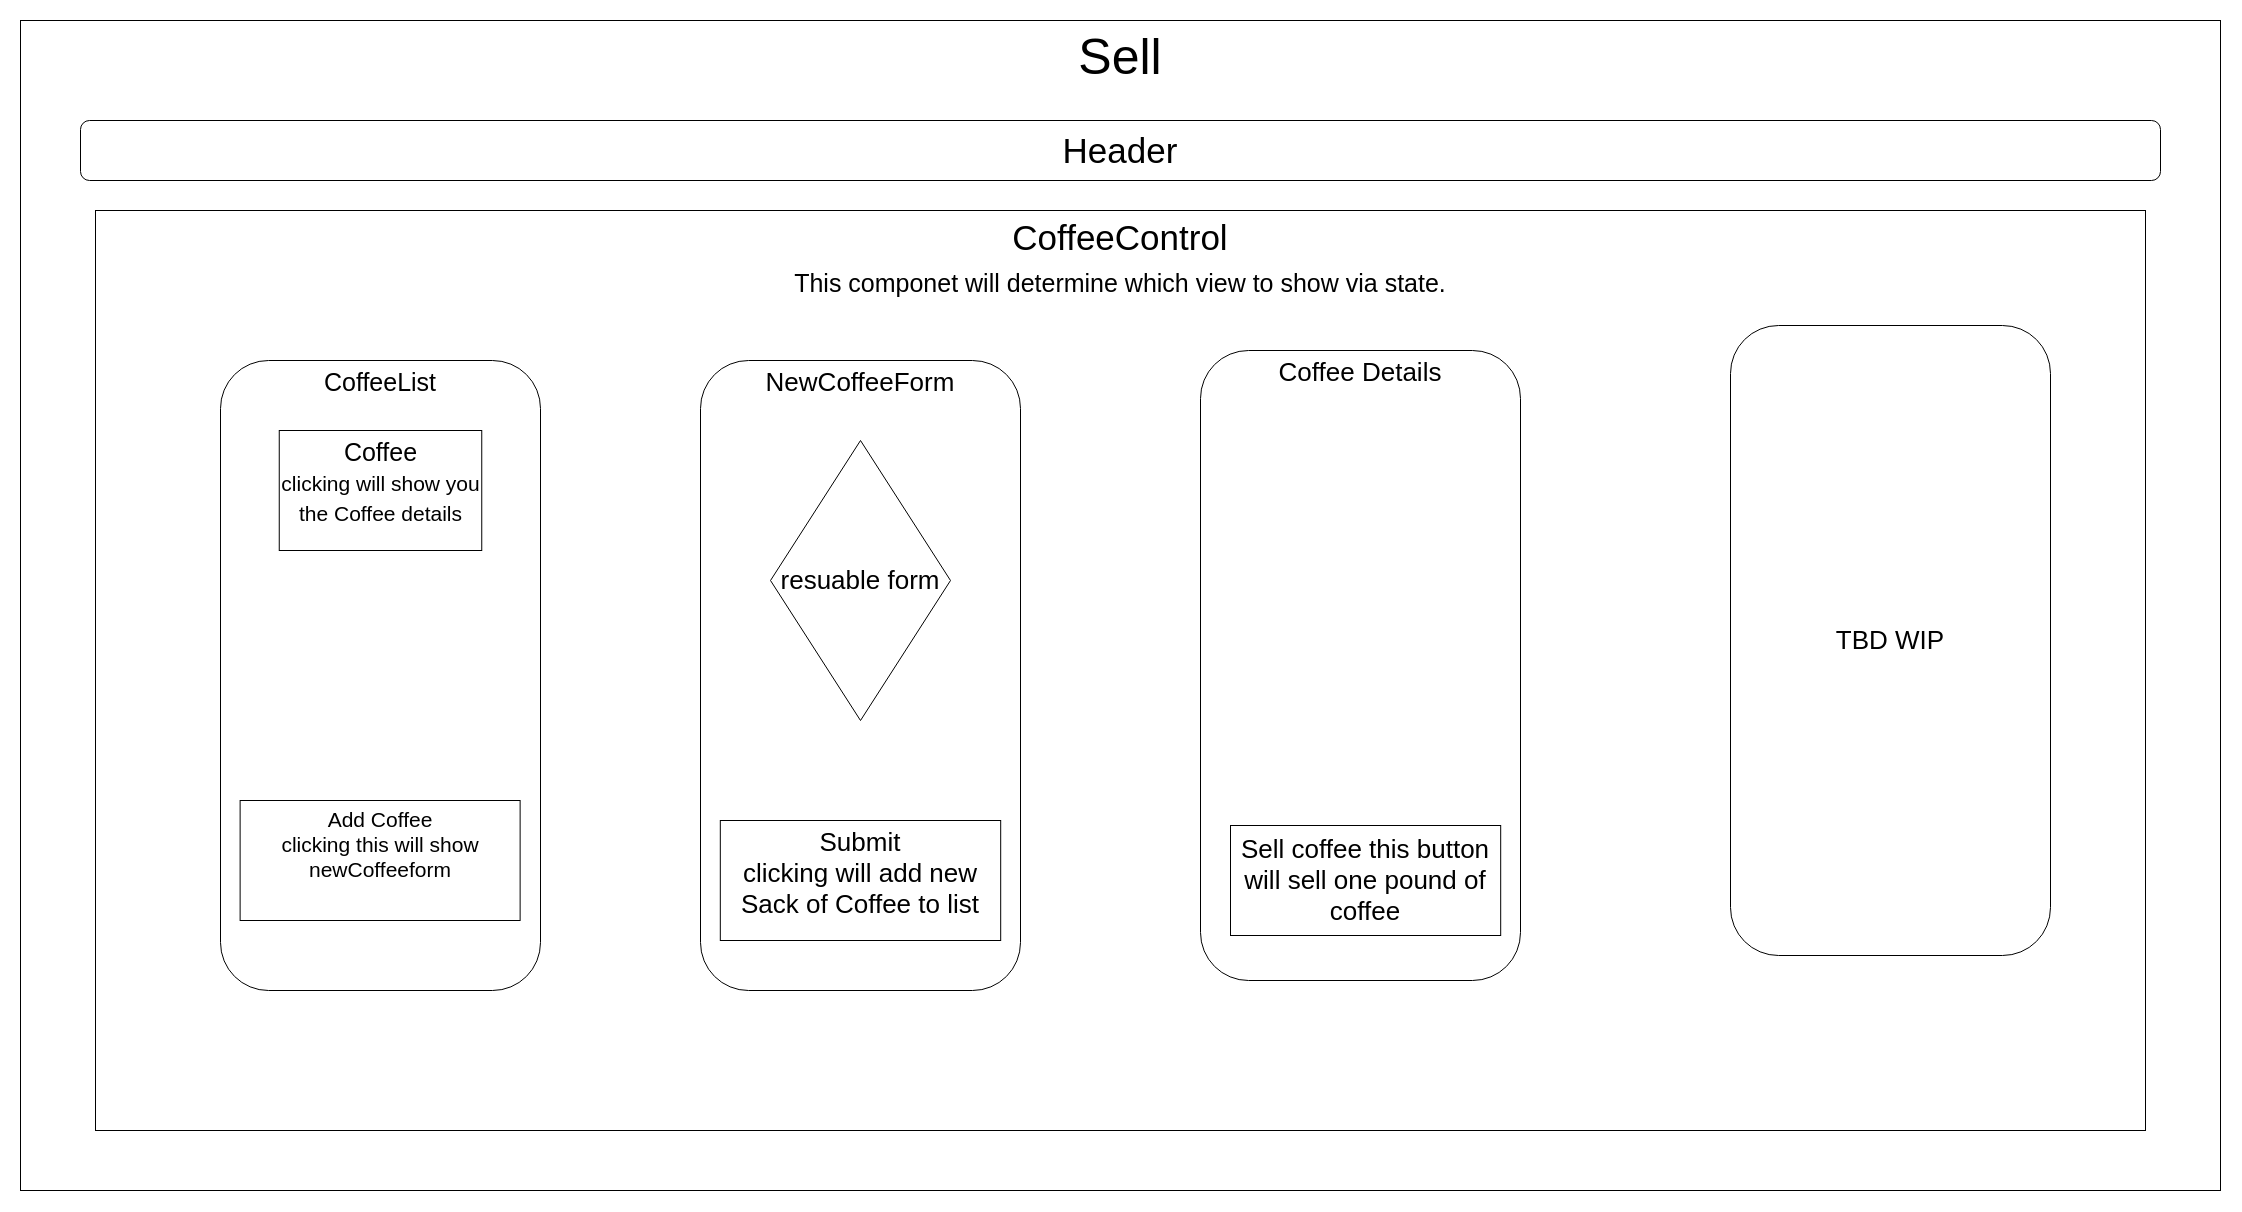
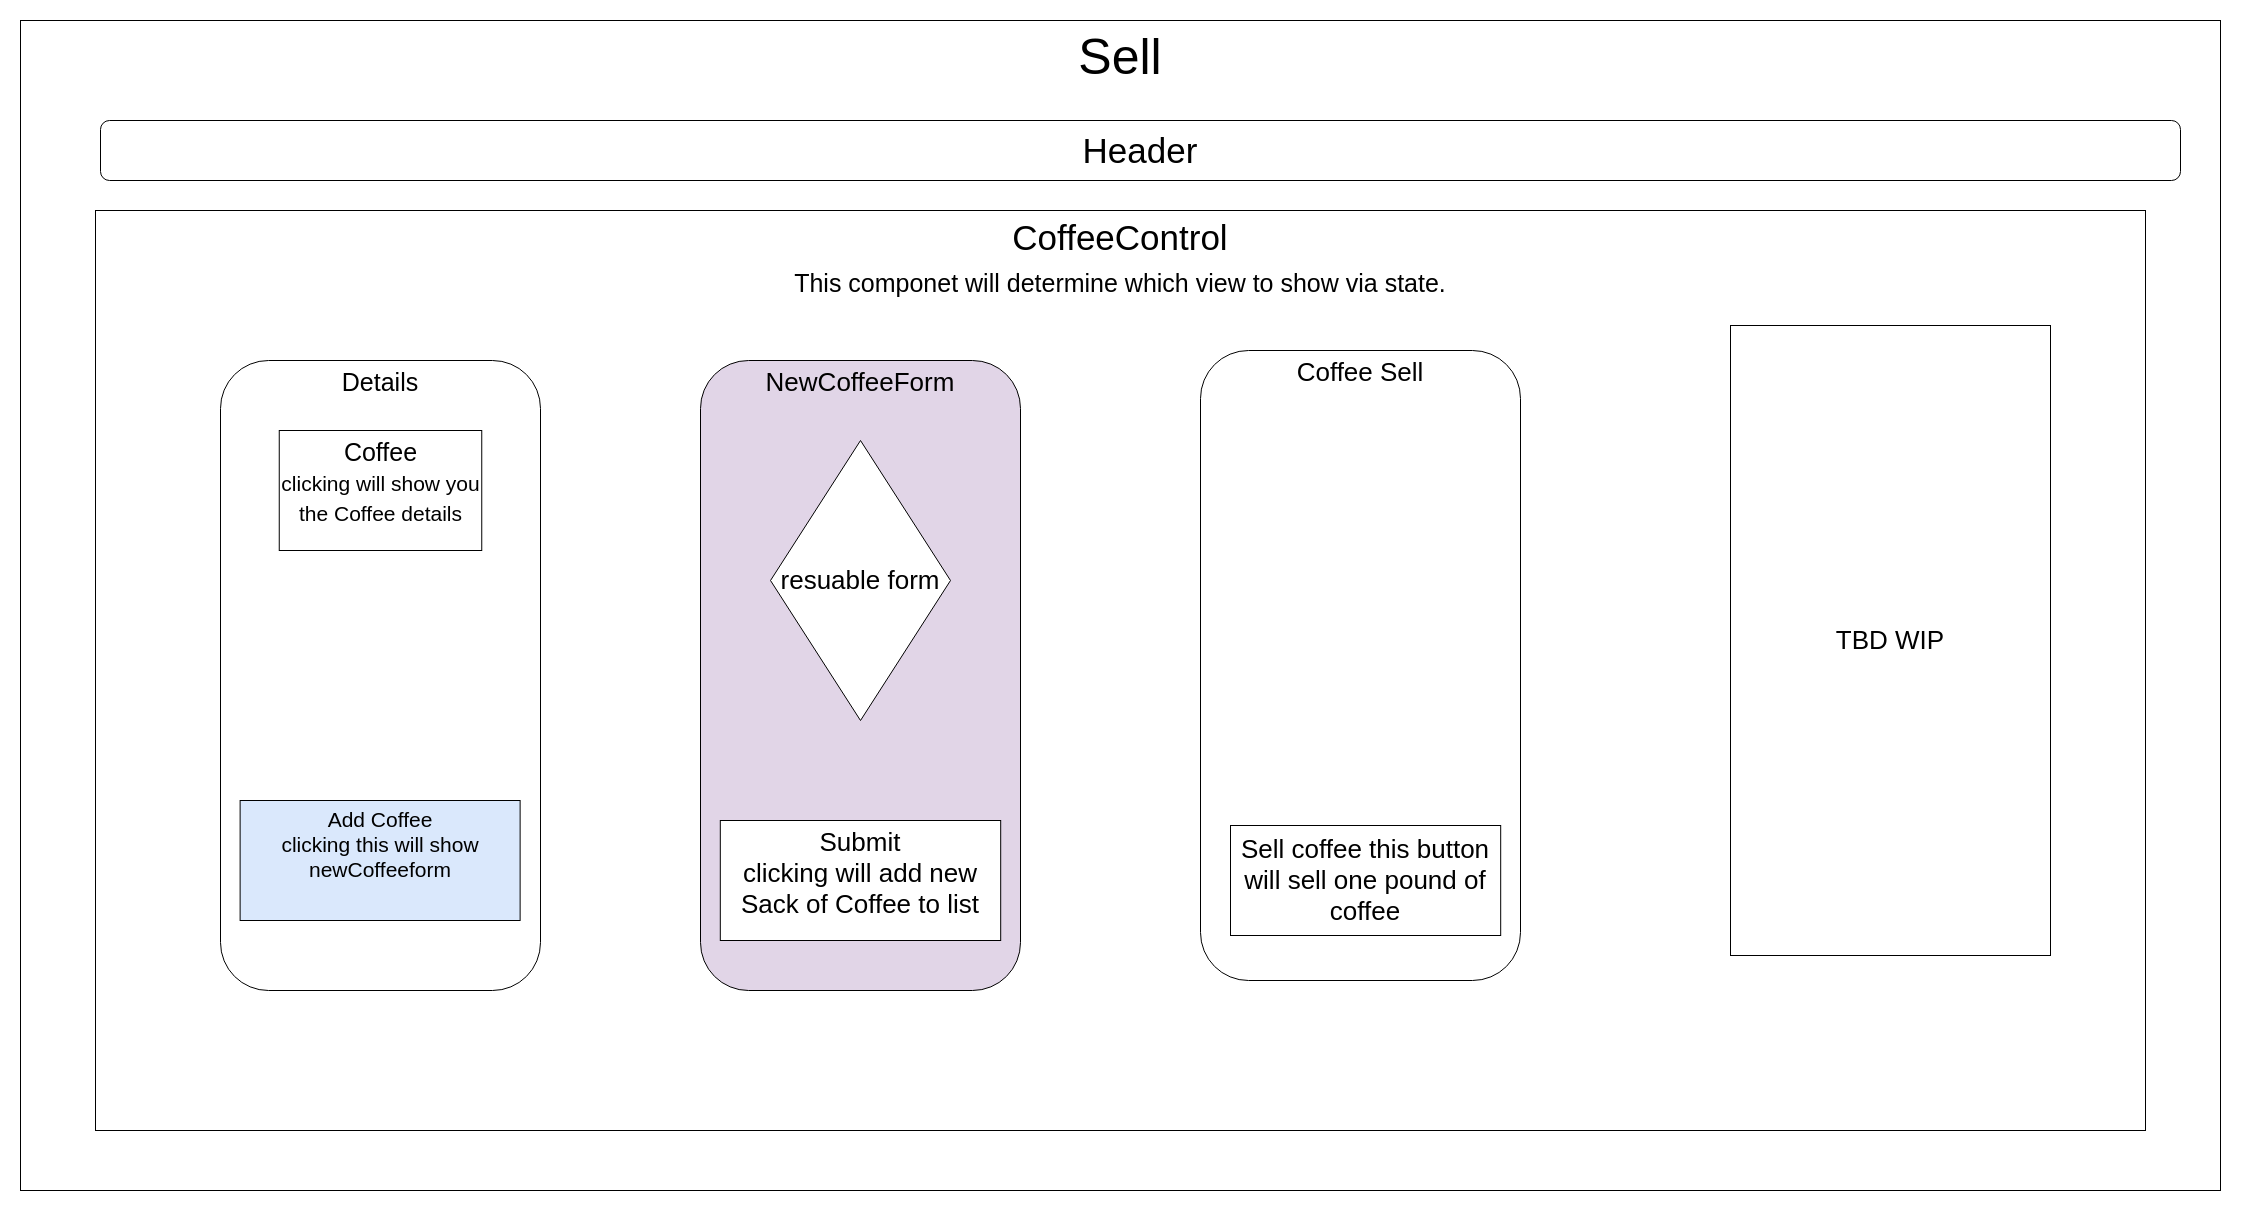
  <mxCell id="0" />
  <mxCell id="1" parent="0" />
  <mxCell id="2" value="Sell" style="rounded=0;whiteSpace=wrap;html=1;verticalAlign=top;fontSize=50;" parent="1" vertex="1"><mxGeometry x="20" y="20" width="2200" height="1170" as="geometry" /></mxCell>
- <mxCell id="3" value="Header" style="rounded=1;whiteSpace=wrap;html=1;fontSize=35;" parent="1" vertex="1"><mxGeometry x="80" y="120" width="2080" height="60" as="geometry" /></mxCell>
+ <mxCell id="3" value="Header" style="rounded=1;whiteSpace=wrap;html=1;fontSize=35;" parent="1" vertex="1"><mxGeometry x="100" y="120" width="2080" height="60" as="geometry" /></mxCell>
  <mxCell id="4" value="CoffeeControl&lt;br style=&quot;font-size: 34px&quot;&gt;&lt;span style=&quot;font-size: 25px&quot;&gt;This componet will determine which view to show via state.&lt;/span&gt;" style="rounded=0;whiteSpace=wrap;html=1;fontSize=35;verticalAlign=top;" parent="1" vertex="1"><mxGeometry x="95" y="210" width="2050" height="920" as="geometry" /></mxCell>
- <mxCell id="5" value="CoffeeList" style="rounded=1;whiteSpace=wrap;html=1;fontSize=25;verticalAlign=top;" parent="1" vertex="1"><mxGeometry x="220" y="360" width="320" height="630" as="geometry" /></mxCell>
+ <mxCell id="5" value="Details" style="rounded=1;whiteSpace=wrap;html=1;fontSize=25;verticalAlign=top;" parent="1" vertex="1"><mxGeometry x="220" y="360" width="320" height="630" as="geometry" /></mxCell>
  <mxCell id="6" value="Coffee&lt;br&gt;&lt;font style=&quot;font-size: 21px&quot;&gt;clicking will show you the Coffee details&lt;/font&gt;" style="whiteSpace=wrap;html=1;fontSize=25;verticalAlign=top;rounded=0;" parent="1" vertex="1"><mxGeometry x="278.75" y="430" width="202.5" height="120" as="geometry" /></mxCell>
- <mxCell id="7" value="Add Coffee&lt;br&gt;clicking this will show newCoffeeform" style="rounded=0;whiteSpace=wrap;html=1;fontSize=21;verticalAlign=top;" parent="1" vertex="1"><mxGeometry x="239.62" y="800" width="280" height="120" as="geometry" /></mxCell>
- <mxCell id="8" value="NewCoffeeForm" style="rounded=1;whiteSpace=wrap;html=1;fontSize=26;verticalAlign=top;" parent="1" vertex="1"><mxGeometry x="700" y="360" width="320" height="630" as="geometry" /></mxCell>
+ <mxCell id="7" value="Add Coffee&lt;br&gt;clicking this will show newCoffeeform" style="rounded=0;whiteSpace=wrap;html=1;fontSize=21;verticalAlign=top;fillColor=#dae8fc;" parent="1" vertex="1"><mxGeometry x="239.62" y="800" width="280" height="120" as="geometry" /></mxCell>
+ <mxCell id="8" value="NewCoffeeForm" style="rounded=1;whiteSpace=wrap;html=1;fontSize=26;verticalAlign=top;fillColor=#e1d5e7;" parent="1" vertex="1"><mxGeometry x="700" y="360" width="320" height="630" as="geometry" /></mxCell>
  <mxCell id="9" value="resuable form" style="rhombus;whiteSpace=wrap;html=1;fontSize=26;" parent="1" vertex="1"><mxGeometry x="770" y="440" width="180" height="280" as="geometry" /></mxCell>
  <mxCell id="10" value="Submit&lt;br&gt;clicking will add new Sack of Coffee to list" style="rounded=0;whiteSpace=wrap;html=1;fontSize=26;verticalAlign=top;" parent="1" vertex="1"><mxGeometry x="719.81" y="820" width="280.38" height="120" as="geometry" /></mxCell>
- <mxCell id="11" value="Coffee Details" style="rounded=1;whiteSpace=wrap;html=1;fontSize=26;verticalAlign=top;" parent="1" vertex="1"><mxGeometry x="1200" y="350" width="320" height="630" as="geometry" /></mxCell>
+ <mxCell id="11" value="Coffee Sell" style="rounded=1;whiteSpace=wrap;html=1;fontSize=26;verticalAlign=top;" parent="1" vertex="1"><mxGeometry x="1200" y="350" width="320" height="630" as="geometry" /></mxCell>
  <mxCell id="12" value="Sell coffee this button will sell one pound of coffee" style="rounded=0;whiteSpace=wrap;html=1;fontSize=26;" parent="1" vertex="1"><mxGeometry x="1230" y="825" width="270.19" height="110" as="geometry" /></mxCell>
- <mxCell id="13" value="TBD WIP" style="rounded=1;whiteSpace=wrap;html=1;fontSize=26;verticalAlign=middle;" parent="1" vertex="1"><mxGeometry x="1730" y="325" width="320" height="630" as="geometry" /></mxCell>
+ <mxCell id="13" value="TBD WIP" style="whiteSpace=wrap;html=1;fontSize=26;verticalAlign=middle;rounded=0;" parent="1" vertex="1"><mxGeometry x="1730" y="325" width="320" height="630" as="geometry" /></mxCell>
